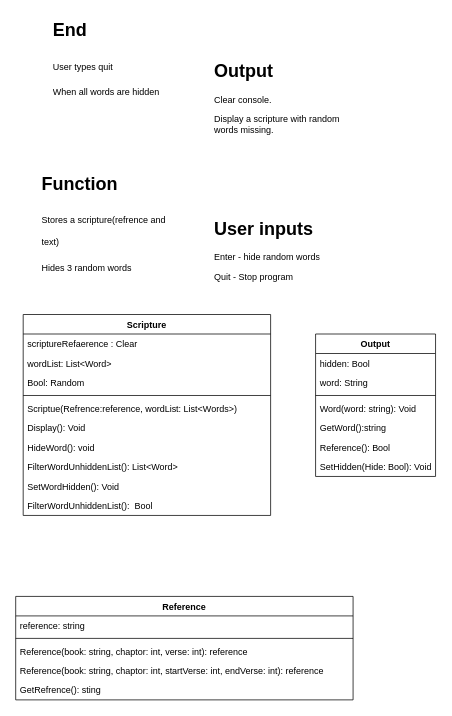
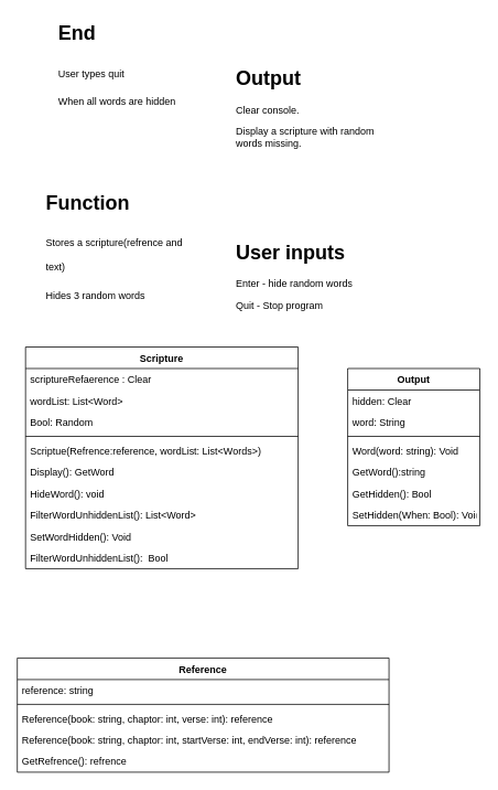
  <mxCell id="0" />
  <mxCell id="1" parent="0" />
  <mxCell id="2" value="&lt;h1&gt;User inputs&lt;/h1&gt;&lt;p&gt;Enter - hide random words&lt;/p&gt;&lt;p&gt;Quit - Stop program&lt;/p&gt;" style="text;html=1;strokeColor=none;fillColor=none;spacing=5;spacingTop=-20;whiteSpace=wrap;overflow=hidden;rounded=0;" vertex="1" parent="1"><mxGeometry x="280" y="285" width="190" height="120" as="geometry" /></mxCell>
  <mxCell id="3" value="&lt;h1&gt;Output&lt;/h1&gt;&lt;div&gt;Clear console.&lt;/div&gt;&lt;p&gt;Display a scripture with random words missing.&lt;/p&gt;" style="text;html=1;strokeColor=none;fillColor=none;spacing=5;spacingTop=-20;whiteSpace=wrap;overflow=hidden;rounded=0;" vertex="1" parent="1"><mxGeometry x="280" y="75" width="190" height="150" as="geometry" /></mxCell>
  <mxCell id="4" value="&lt;h1&gt;&lt;span style=&quot;background-color: initial;&quot;&gt;End&lt;/span&gt;&lt;/h1&gt;&lt;h1&gt;&lt;span style=&quot;font-size: 12px; font-weight: 400;&quot;&gt;User types quit&lt;/span&gt;&lt;/h1&gt;&lt;div&gt;&lt;span style=&quot;font-size: 12px; font-weight: 400;&quot;&gt;When all words are hidden&lt;/span&gt;&lt;/div&gt;" style="text;html=1;strokeColor=none;fillColor=none;spacing=5;spacingTop=-20;whiteSpace=wrap;overflow=hidden;rounded=0;" vertex="1" parent="1"><mxGeometry x="65" y="20" width="190" height="160" as="geometry" /></mxCell>
  <mxCell id="5" value="&lt;h1&gt;&lt;span style=&quot;background-color: initial;&quot;&gt;Function&lt;/span&gt;&lt;/h1&gt;&lt;h1&gt;&lt;span style=&quot;font-size: 12px; font-weight: 400;&quot;&gt;Stores a scripture(refrence and text)&amp;nbsp;&lt;/span&gt;&lt;/h1&gt;&lt;div&gt;&lt;span style=&quot;font-size: 12px; font-weight: 400;&quot;&gt;Hides 3 random words&lt;/span&gt;&lt;/div&gt;" style="text;html=1;strokeColor=none;fillColor=none;spacing=5;spacingTop=-20;whiteSpace=wrap;overflow=hidden;rounded=0;" vertex="1" parent="1"><mxGeometry x="50" y="225" width="190" height="160" as="geometry" /></mxCell>
  <mxCell id="6" value="Scripture" style="swimlane;fontStyle=1;align=center;verticalAlign=top;childLayout=stackLayout;horizontal=1;startSize=26;horizontalStack=0;resizeParent=1;resizeParentMax=0;resizeLast=0;collapsible=1;marginBottom=0;" vertex="1" parent="1"><mxGeometry x="30" y="419" width="330" height="268" as="geometry" /></mxCell>
  <mxCell id="7" value="scriptureRefaerence : Clear" style="text;strokeColor=none;fillColor=none;align=left;verticalAlign=top;spacingLeft=4;spacingRight=4;overflow=hidden;rotatable=0;points=[[0,0.5],[1,0.5]];portConstraint=eastwest;" vertex="1" parent="6"><mxGeometry y="26" width="330" height="26" as="geometry" /></mxCell>
  <mxCell id="8" value="wordList: List&lt;Word&gt;" style="text;strokeColor=none;fillColor=none;align=left;verticalAlign=top;spacingLeft=4;spacingRight=4;overflow=hidden;rotatable=0;points=[[0,0.5],[1,0.5]];portConstraint=eastwest;" vertex="1" parent="6"><mxGeometry y="52" width="330" height="26" as="geometry" /></mxCell>
  <mxCell id="9" value="Bool: Random" style="text;strokeColor=none;fillColor=none;align=left;verticalAlign=top;spacingLeft=4;spacingRight=4;overflow=hidden;rotatable=0;points=[[0,0.5],[1,0.5]];portConstraint=eastwest;" vertex="1" parent="6"><mxGeometry y="78" width="330" height="26" as="geometry" /></mxCell>
  <mxCell id="10" value="" style="line;strokeWidth=1;fillColor=none;align=left;verticalAlign=middle;spacingTop=-1;spacingLeft=3;spacingRight=3;rotatable=0;labelPosition=right;points=[];portConstraint=eastwest;strokeColor=inherit;" vertex="1" parent="6"><mxGeometry y="104" width="330" height="8" as="geometry" /></mxCell>
  <mxCell id="11" value="Scriptue(Refrence:reference, wordList: List&lt;Words&gt;)" style="text;strokeColor=none;fillColor=none;align=left;verticalAlign=top;spacingLeft=4;spacingRight=4;overflow=hidden;rotatable=0;points=[[0,0.5],[1,0.5]];portConstraint=eastwest;" vertex="1" parent="6"><mxGeometry y="112" width="330" height="26" as="geometry" /></mxCell>
- <mxCell id="12" value="Display(): Void" style="text;strokeColor=none;fillColor=none;align=left;verticalAlign=top;spacingLeft=4;spacingRight=4;overflow=hidden;rotatable=0;points=[[0,0.5],[1,0.5]];portConstraint=eastwest;" vertex="1" parent="6"><mxGeometry y="138" width="330" height="26" as="geometry" /></mxCell>
+ <mxCell id="12" value="Display(): GetWord" style="text;strokeColor=none;fillColor=none;align=left;verticalAlign=top;spacingLeft=4;spacingRight=4;overflow=hidden;rotatable=0;points=[[0,0.5],[1,0.5]];portConstraint=eastwest;" vertex="1" parent="6"><mxGeometry y="138" width="330" height="26" as="geometry" /></mxCell>
  <mxCell id="13" value="HideWord(): void" style="text;strokeColor=none;fillColor=none;align=left;verticalAlign=top;spacingLeft=4;spacingRight=4;overflow=hidden;rotatable=0;points=[[0,0.5],[1,0.5]];portConstraint=eastwest;" vertex="1" parent="6"><mxGeometry y="164" width="330" height="26" as="geometry" /></mxCell>
  <mxCell id="14" value="FilterWordUnhiddenList(): List&lt;Word&gt;" style="text;strokeColor=none;fillColor=none;align=left;verticalAlign=top;spacingLeft=4;spacingRight=4;overflow=hidden;rotatable=0;points=[[0,0.5],[1,0.5]];portConstraint=eastwest;" vertex="1" parent="6"><mxGeometry y="190" width="330" height="26" as="geometry" /></mxCell>
  <mxCell id="15" value="SetWordHidden(): Void" style="text;strokeColor=none;fillColor=none;align=left;verticalAlign=top;spacingLeft=4;spacingRight=4;overflow=hidden;rotatable=0;points=[[0,0.5],[1,0.5]];portConstraint=eastwest;" vertex="1" parent="6"><mxGeometry y="216" width="330" height="26" as="geometry" /></mxCell>
  <mxCell id="16" value="FilterWordUnhiddenList():  Bool" style="text;strokeColor=none;fillColor=none;align=left;verticalAlign=top;spacingLeft=4;spacingRight=4;overflow=hidden;rotatable=0;points=[[0,0.5],[1,0.5]];portConstraint=eastwest;" vertex="1" parent="6"><mxGeometry y="242" width="330" height="26" as="geometry" /></mxCell>
  <mxCell id="17" value="Reference" style="swimlane;fontStyle=1;align=center;verticalAlign=top;childLayout=stackLayout;horizontal=1;startSize=26;horizontalStack=0;resizeParent=1;resizeParentMax=0;resizeLast=0;collapsible=1;marginBottom=0;" vertex="1" parent="1"><mxGeometry x="20" y="795" width="450" height="138" as="geometry" /></mxCell>
  <mxCell id="18" value="reference: string" style="text;strokeColor=none;fillColor=none;align=left;verticalAlign=top;spacingLeft=4;spacingRight=4;overflow=hidden;rotatable=0;points=[[0,0.5],[1,0.5]];portConstraint=eastwest;" vertex="1" parent="17"><mxGeometry y="26" width="450" height="26" as="geometry" /></mxCell>
  <mxCell id="19" value="" style="line;strokeWidth=1;fillColor=none;align=left;verticalAlign=middle;spacingTop=-1;spacingLeft=3;spacingRight=3;rotatable=0;labelPosition=right;points=[];portConstraint=eastwest;strokeColor=inherit;" vertex="1" parent="17"><mxGeometry y="52" width="450" height="8" as="geometry" /></mxCell>
  <mxCell id="20" value="Reference(book: string, chaptor: int, verse: int): reference" style="text;strokeColor=none;fillColor=none;align=left;verticalAlign=top;spacingLeft=4;spacingRight=4;overflow=hidden;rotatable=0;points=[[0,0.5],[1,0.5]];portConstraint=eastwest;" vertex="1" parent="17"><mxGeometry y="60" width="450" height="26" as="geometry" /></mxCell>
  <mxCell id="21" value="Reference(book: string, chaptor: int, startVerse: int, endVerse: int): reference" style="text;strokeColor=none;fillColor=none;align=left;verticalAlign=top;spacingLeft=4;spacingRight=4;overflow=hidden;rotatable=0;points=[[0,0.5],[1,0.5]];portConstraint=eastwest;" vertex="1" parent="17"><mxGeometry y="86" width="450" height="26" as="geometry" /></mxCell>
- <mxCell id="22" value="GetRefrence(): sting" style="text;strokeColor=none;fillColor=none;align=left;verticalAlign=top;spacingLeft=4;spacingRight=4;overflow=hidden;rotatable=0;points=[[0,0.5],[1,0.5]];portConstraint=eastwest;" vertex="1" parent="17"><mxGeometry y="112" width="450" height="26" as="geometry" /></mxCell>
+ <mxCell id="22" value="GetRefrence(): refrence" style="text;strokeColor=none;fillColor=none;align=left;verticalAlign=top;spacingLeft=4;spacingRight=4;overflow=hidden;rotatable=0;points=[[0,0.5],[1,0.5]];portConstraint=eastwest;" vertex="1" parent="17"><mxGeometry y="112" width="450" height="26" as="geometry" /></mxCell>
  <mxCell id="23" value="Output" style="swimlane;fontStyle=1;align=center;verticalAlign=top;childLayout=stackLayout;horizontal=1;startSize=26;horizontalStack=0;resizeParent=1;resizeParentMax=0;resizeLast=0;collapsible=1;marginBottom=0;" vertex="1" parent="1"><mxGeometry x="420" y="445" width="160" height="190" as="geometry" /></mxCell>
- <mxCell id="24" value="hidden: Bool" style="text;strokeColor=none;fillColor=none;align=left;verticalAlign=top;spacingLeft=4;spacingRight=4;overflow=hidden;rotatable=0;points=[[0,0.5],[1,0.5]];portConstraint=eastwest;" vertex="1" parent="23"><mxGeometry y="26" width="160" height="26" as="geometry" /></mxCell>
+ <mxCell id="24" value="hidden: Clear" style="text;strokeColor=none;fillColor=none;align=left;verticalAlign=top;spacingLeft=4;spacingRight=4;overflow=hidden;rotatable=0;points=[[0,0.5],[1,0.5]];portConstraint=eastwest;" vertex="1" parent="23"><mxGeometry y="26" width="160" height="26" as="geometry" /></mxCell>
  <mxCell id="25" value="word: String" style="text;strokeColor=none;fillColor=none;align=left;verticalAlign=top;spacingLeft=4;spacingRight=4;overflow=hidden;rotatable=0;points=[[0,0.5],[1,0.5]];portConstraint=eastwest;" vertex="1" parent="23"><mxGeometry y="52" width="160" height="26" as="geometry" /></mxCell>
  <mxCell id="26" value="" style="line;strokeWidth=1;fillColor=none;align=left;verticalAlign=middle;spacingTop=-1;spacingLeft=3;spacingRight=3;rotatable=0;labelPosition=right;points=[];portConstraint=eastwest;strokeColor=inherit;" vertex="1" parent="23"><mxGeometry y="78" width="160" height="8" as="geometry" /></mxCell>
  <mxCell id="27" value="Word(word: string): Void" style="text;strokeColor=none;fillColor=none;align=left;verticalAlign=top;spacingLeft=4;spacingRight=4;overflow=hidden;rotatable=0;points=[[0,0.5],[1,0.5]];portConstraint=eastwest;" vertex="1" parent="23"><mxGeometry y="86" width="160" height="26" as="geometry" /></mxCell>
  <mxCell id="28" value="GetWord():string" style="text;strokeColor=none;fillColor=none;align=left;verticalAlign=top;spacingLeft=4;spacingRight=4;overflow=hidden;rotatable=0;points=[[0,0.5],[1,0.5]];portConstraint=eastwest;" vertex="1" parent="23"><mxGeometry y="112" width="160" height="26" as="geometry" /></mxCell>
- <mxCell id="29" value="Reference(): Bool" style="text;strokeColor=none;fillColor=none;align=left;verticalAlign=top;spacingLeft=4;spacingRight=4;overflow=hidden;rotatable=0;points=[[0,0.5],[1,0.5]];portConstraint=eastwest;" vertex="1" parent="23"><mxGeometry y="138" width="160" height="26" as="geometry" /></mxCell>
- <mxCell id="30" value="SetHidden(Hide: Bool): Void" style="text;strokeColor=none;fillColor=none;align=left;verticalAlign=top;spacingLeft=4;spacingRight=4;overflow=hidden;rotatable=0;points=[[0,0.5],[1,0.5]];portConstraint=eastwest;" vertex="1" parent="23"><mxGeometry y="164" width="160" height="26" as="geometry" /></mxCell>
+ <mxCell id="29" value="GetHidden(): Bool" style="text;strokeColor=none;fillColor=none;align=left;verticalAlign=top;spacingLeft=4;spacingRight=4;overflow=hidden;rotatable=0;points=[[0,0.5],[1,0.5]];portConstraint=eastwest;" vertex="1" parent="23"><mxGeometry y="138" width="160" height="26" as="geometry" /></mxCell>
+ <mxCell id="30" value="SetHidden(When: Bool): Void" style="text;strokeColor=none;fillColor=none;align=left;verticalAlign=top;spacingLeft=4;spacingRight=4;overflow=hidden;rotatable=0;points=[[0,0.5],[1,0.5]];portConstraint=eastwest;" vertex="1" parent="23"><mxGeometry y="164" width="160" height="26" as="geometry" /></mxCell>
